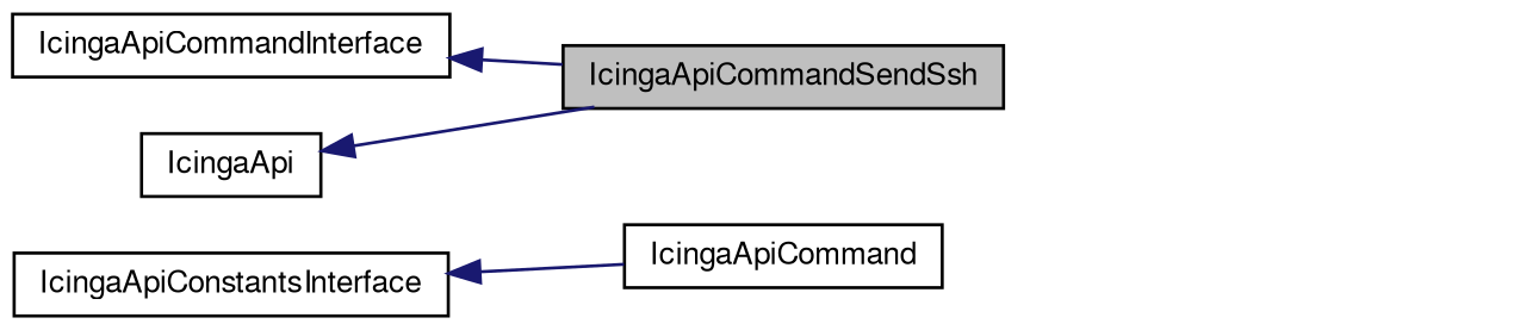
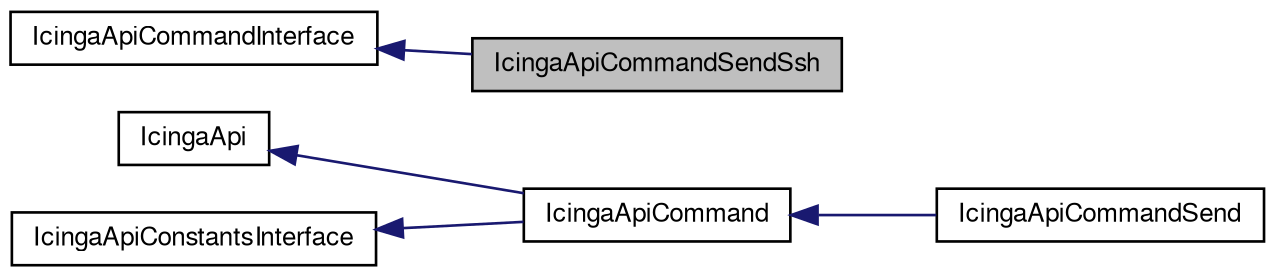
  digraph {
    rankdir=LR
    node [color=black fontname=FreeSans fontsize=10 shape=record]
    edge [color=midnightblue dir=back fontname=FreeSans fontsize=10 labelfontname=FreeSans labelfontsize=10 style=solid]
    n1 [fillcolor=grey75 fontcolor=black height=0.2 label=IcingaApiCommandSendSsh style=filled width=0.4]
+   n2 [height=0.2 label=IcingaApiCommandSend width=0.4]
    n3 [height=0.2 label=IcingaApiCommand width=0.4]
    n4 [height=0.2 label=IcingaApi width=0.4]
    n5 [height=0.2 label=IcingaApiConstantsInterface width=0.4]
    n6 [height=0.2 label=IcingaApiCommandInterface width=0.4]
-   n4 -> n1
+   n3 -> n2
+   n4 -> n3
    n5 -> n3
    n6 -> n1
  }
